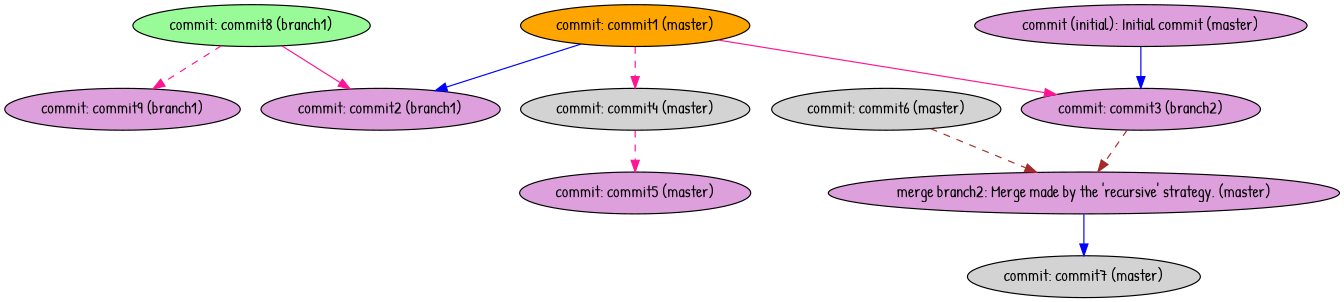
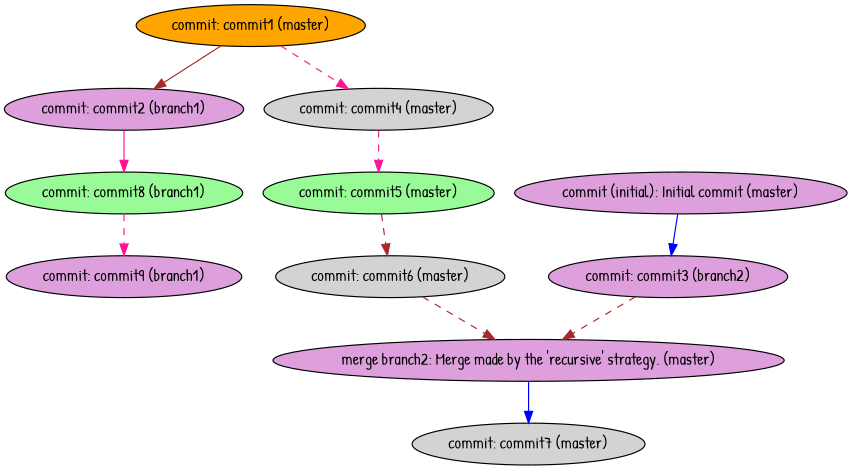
  digraph {
    fontname="Patrick Hand"
    node [fillcolor=plum fontname="Patrick Hand" style=filled]
    edge [color=deeppink fontname="Patrick Hand" style=dashed]
    n1 [label="commit: commit2 (branch1)"]
    n2 [fillcolor=palegreen label="commit: commit8 (branch1)"]
    n3 [label="commit: commit9 (branch1)"]
    n4 [fillcolor=orange label="commit: commit1 (master)"]
    n5 [label="commit: commit3 (branch2)"]
    n6 [fillcolor=lightgrey label="commit: commit4 (master)"]
    n7 [label="merge branch2: Merge made by the 'recursive' strategy. (master)"]
-   n8 [label="commit: commit5 (master)"]
+   n8 [fillcolor=palegreen label="commit: commit5 (master)"]
    n9 [fillcolor=lightgrey label="commit: commit7 (master)"]
    n10 [label="commit (initial): Initial commit (master)"]
    n11 [fillcolor=lightgrey label="commit: commit6 (master)"]
-   n2 -> n1 [style=solid]
+   n1 -> n2 [style=solid]
    n2 -> n3
-   n4 -> n1 [color=blue style=solid]
-   n4 -> n5 [style=solid]
+   n4 -> n1 [color=brown style=solid]
    n4 -> n6
    n5 -> n7 [color=brown]
    n6 -> n8
    n7 -> n9 [color=blue style=solid]
+   n8 -> n11 [color=brown]
    n10 -> n5 [color=blue style=solid]
    n11 -> n7 [color=brown]
  }
